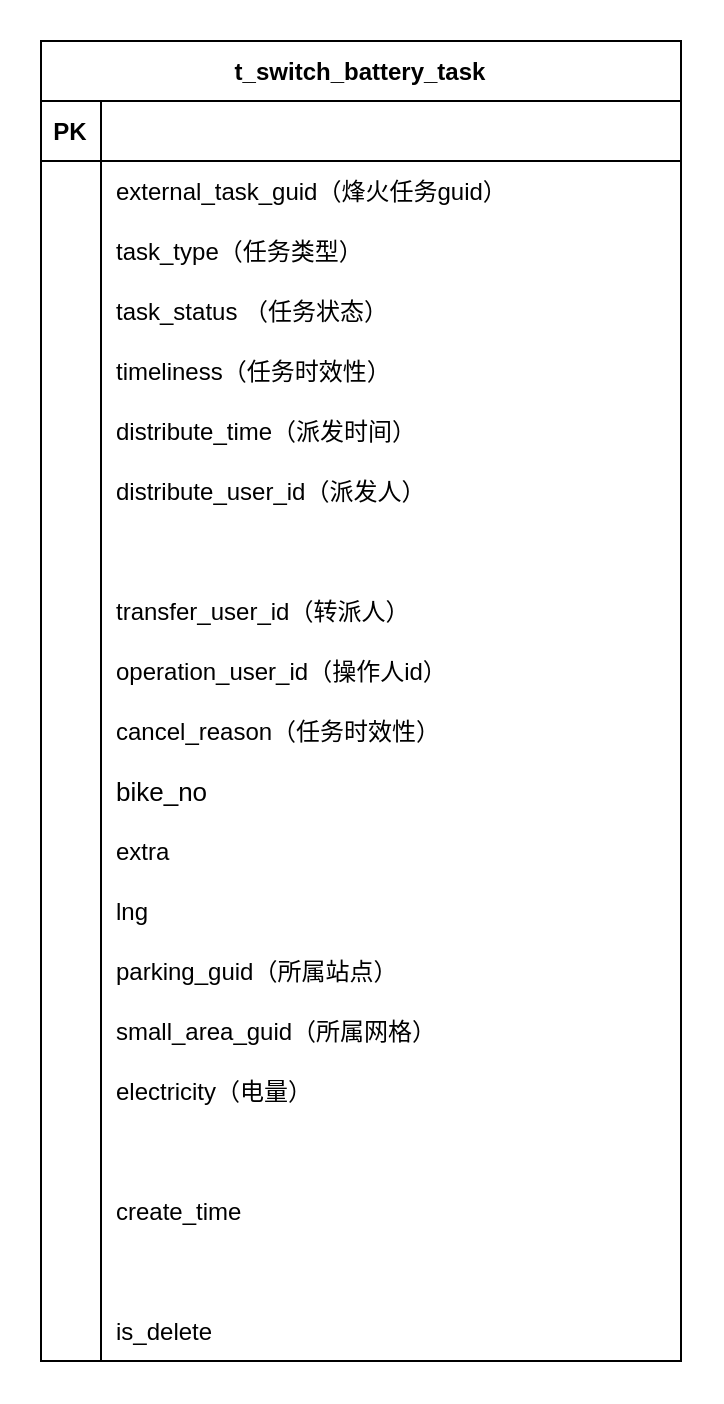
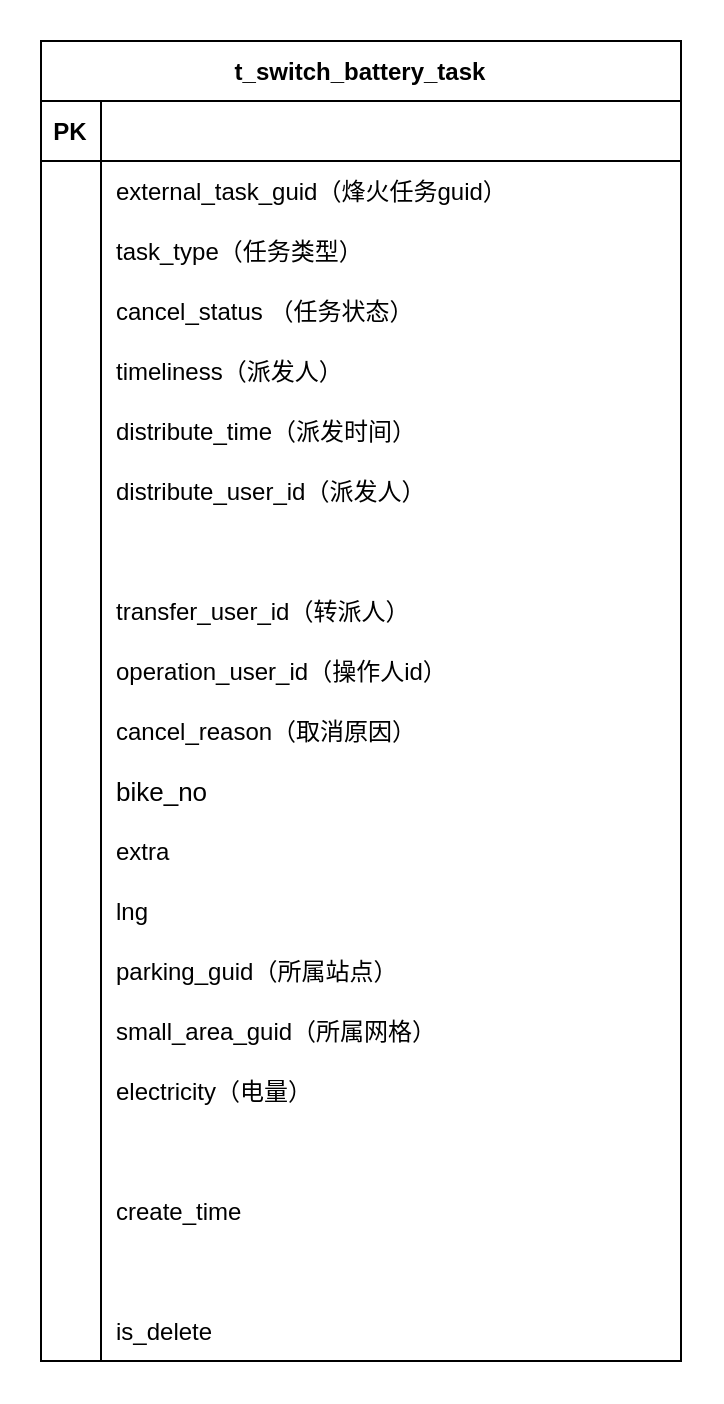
  <mxCell id="0" />
  <mxCell id="1" parent="0" />
  <mxCell id="2" value="t_switch_battery_task" style="shape=table;startSize=30;container=1;collapsible=1;childLayout=tableLayout;fixedRows=1;rowLines=0;fontStyle=1;align=center;resizeLast=1;" vertex="1" parent="1"><mxGeometry x="20" y="20" width="320" height="660" as="geometry" /></mxCell>
  <mxCell id="3" value="" style="shape=partialRectangle;collapsible=0;dropTarget=0;pointerEvents=0;fillColor=none;top=0;left=0;bottom=1;right=0;points=[[0,0.5],[1,0.5]];portConstraint=eastwest;" vertex="1" parent="2"><mxGeometry y="30" width="320" height="30" as="geometry" /></mxCell>
  <mxCell id="4" value="PK" style="shape=partialRectangle;connectable=0;fillColor=none;top=0;left=0;bottom=0;right=0;fontStyle=1;overflow=hidden;" vertex="1" parent="3"><mxGeometry width="30" height="30" as="geometry" /></mxCell>
  <mxCell id="5" value="" style="shape=partialRectangle;collapsible=0;dropTarget=0;pointerEvents=0;fillColor=none;top=0;left=0;bottom=0;right=0;points=[[0,0.5],[1,0.5]];portConstraint=eastwest;fontSize=13;" vertex="1" parent="2"><mxGeometry y="60" width="320" height="30" as="geometry" /></mxCell>
  <mxCell id="6" value="" style="shape=partialRectangle;connectable=0;fillColor=none;top=0;left=0;bottom=0;right=0;editable=1;overflow=hidden;" vertex="1" parent="5"><mxGeometry width="30" height="30" as="geometry" /></mxCell>
  <mxCell id="7" value="external_task_guid（烽火任务guid）" style="shape=partialRectangle;connectable=0;fillColor=none;top=0;left=0;bottom=0;right=0;align=left;spacingLeft=6;overflow=hidden;" vertex="1" parent="5"><mxGeometry x="30" width="290" height="30" as="geometry" /></mxCell>
  <mxCell id="8" value="" style="shape=partialRectangle;collapsible=0;dropTarget=0;pointerEvents=0;fillColor=none;top=0;left=0;bottom=0;right=0;points=[[0,0.5],[1,0.5]];portConstraint=eastwest;" vertex="1" parent="2"><mxGeometry y="90" width="320" height="30" as="geometry" /></mxCell>
  <mxCell id="9" value="" style="shape=partialRectangle;connectable=0;fillColor=none;top=0;left=0;bottom=0;right=0;editable=1;overflow=hidden;" vertex="1" parent="8"><mxGeometry width="30" height="30" as="geometry" /></mxCell>
  <mxCell id="10" value="task_type（任务类型）" style="shape=partialRectangle;connectable=0;fillColor=none;top=0;left=0;bottom=0;right=0;align=left;spacingLeft=6;overflow=hidden;" vertex="1" parent="8"><mxGeometry x="30" width="290" height="30" as="geometry" /></mxCell>
  <mxCell id="11" value="" style="shape=partialRectangle;collapsible=0;dropTarget=0;pointerEvents=0;fillColor=none;top=0;left=0;bottom=0;right=0;points=[[0,0.5],[1,0.5]];portConstraint=eastwest;" vertex="1" parent="2"><mxGeometry y="120" width="320" height="30" as="geometry" /></mxCell>
  <mxCell id="12" value="" style="shape=partialRectangle;connectable=0;fillColor=none;top=0;left=0;bottom=0;right=0;editable=1;overflow=hidden;" vertex="1" parent="11"><mxGeometry width="30" height="30" as="geometry" /></mxCell>
- <mxCell id="13" value="task_status （任务状态）" style="shape=partialRectangle;connectable=0;fillColor=none;top=0;left=0;bottom=0;right=0;align=left;spacingLeft=6;overflow=hidden;" vertex="1" parent="11"><mxGeometry x="30" width="290" height="30" as="geometry" /></mxCell>
+ <mxCell id="13" value="cancel_status （任务状态）" style="shape=partialRectangle;connectable=0;fillColor=none;top=0;left=0;bottom=0;right=0;align=left;spacingLeft=6;overflow=hidden;" vertex="1" parent="11"><mxGeometry x="30" width="290" height="30" as="geometry" /></mxCell>
  <mxCell id="14" value="" style="shape=partialRectangle;collapsible=0;dropTarget=0;pointerEvents=0;fillColor=none;top=0;left=0;bottom=0;right=0;points=[[0,0.5],[1,0.5]];portConstraint=eastwest;fontSize=13;" vertex="1" parent="2"><mxGeometry y="150" width="320" height="30" as="geometry" /></mxCell>
  <mxCell id="15" value="" style="shape=partialRectangle;connectable=0;fillColor=none;top=0;left=0;bottom=0;right=0;editable=1;overflow=hidden;" vertex="1" parent="14"><mxGeometry width="30" height="30" as="geometry" /></mxCell>
- <mxCell id="16" value="timeliness（任务时效性）" style="shape=partialRectangle;connectable=0;fillColor=none;top=0;left=0;bottom=0;right=0;align=left;spacingLeft=6;overflow=hidden;" vertex="1" parent="14"><mxGeometry x="30" width="290" height="30" as="geometry" /></mxCell>
+ <mxCell id="16" value="timeliness（派发人）" style="shape=partialRectangle;connectable=0;fillColor=none;top=0;left=0;bottom=0;right=0;align=left;spacingLeft=6;overflow=hidden;" vertex="1" parent="14"><mxGeometry x="30" width="290" height="30" as="geometry" /></mxCell>
  <mxCell id="17" value="" style="shape=partialRectangle;collapsible=0;dropTarget=0;pointerEvents=0;fillColor=none;top=0;left=0;bottom=0;right=0;points=[[0,0.5],[1,0.5]];portConstraint=eastwest;fontSize=13;" vertex="1" parent="2"><mxGeometry y="180" width="320" height="30" as="geometry" /></mxCell>
  <mxCell id="18" value="" style="shape=partialRectangle;connectable=0;fillColor=none;top=0;left=0;bottom=0;right=0;editable=1;overflow=hidden;" vertex="1" parent="17"><mxGeometry width="30" height="30" as="geometry" /></mxCell>
  <mxCell id="19" value="distribute_time（派发时间）" style="shape=partialRectangle;connectable=0;fillColor=none;top=0;left=0;bottom=0;right=0;align=left;spacingLeft=6;overflow=hidden;" vertex="1" parent="17"><mxGeometry x="30" width="290" height="30" as="geometry" /></mxCell>
  <mxCell id="20" value="" style="shape=partialRectangle;collapsible=0;dropTarget=0;pointerEvents=0;fillColor=none;top=0;left=0;bottom=0;right=0;points=[[0,0.5],[1,0.5]];portConstraint=eastwest;fontSize=13;" vertex="1" parent="2"><mxGeometry y="210" width="320" height="30" as="geometry" /></mxCell>
  <mxCell id="21" value="" style="shape=partialRectangle;connectable=0;fillColor=none;top=0;left=0;bottom=0;right=0;editable=1;overflow=hidden;" vertex="1" parent="20"><mxGeometry width="30" height="30" as="geometry" /></mxCell>
  <mxCell id="22" value="distribute_user_id（派发人）" style="shape=partialRectangle;connectable=0;fillColor=none;top=0;left=0;bottom=0;right=0;align=left;spacingLeft=6;overflow=hidden;" vertex="1" parent="20"><mxGeometry x="30" width="290" height="30" as="geometry" /></mxCell>
  <mxCell id="23" value="" style="shape=partialRectangle;collapsible=0;dropTarget=0;pointerEvents=0;fillColor=none;top=0;left=0;bottom=0;right=0;points=[[0,0.5],[1,0.5]];portConstraint=eastwest;fontSize=13;" vertex="1" parent="2"><mxGeometry y="240" width="320" height="30" as="geometry" /></mxCell>
  <mxCell id="24" value="" style="shape=partialRectangle;connectable=0;fillColor=none;top=0;left=0;bottom=0;right=0;editable=1;overflow=hidden;" vertex="1" parent="23"><mxGeometry width="30" height="30" as="geometry" /></mxCell>
  <mxCell id="25" value="" style="shape=partialRectangle;collapsible=0;dropTarget=0;pointerEvents=0;fillColor=none;top=0;left=0;bottom=0;right=0;points=[[0,0.5],[1,0.5]];portConstraint=eastwest;fontSize=13;" vertex="1" parent="2"><mxGeometry y="270" width="320" height="30" as="geometry" /></mxCell>
  <mxCell id="26" value="" style="shape=partialRectangle;connectable=0;fillColor=none;top=0;left=0;bottom=0;right=0;editable=1;overflow=hidden;" vertex="1" parent="25"><mxGeometry width="30" height="30" as="geometry" /></mxCell>
  <mxCell id="27" value="transfer_user_id（转派人）" style="shape=partialRectangle;connectable=0;fillColor=none;top=0;left=0;bottom=0;right=0;align=left;spacingLeft=6;overflow=hidden;" vertex="1" parent="25"><mxGeometry x="30" width="290" height="30" as="geometry" /></mxCell>
  <mxCell id="28" value="" style="shape=partialRectangle;collapsible=0;dropTarget=0;pointerEvents=0;fillColor=none;top=0;left=0;bottom=0;right=0;points=[[0,0.5],[1,0.5]];portConstraint=eastwest;fontSize=13;" vertex="1" parent="2"><mxGeometry y="300" width="320" height="30" as="geometry" /></mxCell>
  <mxCell id="29" value="" style="shape=partialRectangle;connectable=0;fillColor=none;top=0;left=0;bottom=0;right=0;editable=1;overflow=hidden;" vertex="1" parent="28"><mxGeometry width="30" height="30" as="geometry" /></mxCell>
  <mxCell id="30" value="operation_user_id（操作人id）" style="shape=partialRectangle;connectable=0;fillColor=none;top=0;left=0;bottom=0;right=0;align=left;spacingLeft=6;overflow=hidden;" vertex="1" parent="28"><mxGeometry x="30" width="290" height="30" as="geometry" /></mxCell>
  <mxCell id="31" value="" style="shape=partialRectangle;collapsible=0;dropTarget=0;pointerEvents=0;fillColor=none;top=0;left=0;bottom=0;right=0;points=[[0,0.5],[1,0.5]];portConstraint=eastwest;fontSize=13;" vertex="1" parent="2"><mxGeometry y="330" width="320" height="30" as="geometry" /></mxCell>
  <mxCell id="32" value="" style="shape=partialRectangle;connectable=0;fillColor=none;top=0;left=0;bottom=0;right=0;editable=1;overflow=hidden;" vertex="1" parent="31"><mxGeometry width="30" height="30" as="geometry" /></mxCell>
- <mxCell id="33" value="cancel_reason（任务时效性）" style="shape=partialRectangle;connectable=0;fillColor=none;top=0;left=0;bottom=0;right=0;align=left;spacingLeft=6;overflow=hidden;" vertex="1" parent="31"><mxGeometry x="30" width="290" height="30" as="geometry" /></mxCell>
+ <mxCell id="33" value="cancel_reason（取消原因）" style="shape=partialRectangle;connectable=0;fillColor=none;top=0;left=0;bottom=0;right=0;align=left;spacingLeft=6;overflow=hidden;" vertex="1" parent="31"><mxGeometry x="30" width="290" height="30" as="geometry" /></mxCell>
  <mxCell id="34" value="" style="shape=partialRectangle;collapsible=0;dropTarget=0;pointerEvents=0;fillColor=none;top=0;left=0;bottom=0;right=0;points=[[0,0.5],[1,0.5]];portConstraint=eastwest;" vertex="1" parent="2"><mxGeometry y="360" width="320" height="30" as="geometry" /></mxCell>
  <mxCell id="35" value="" style="shape=partialRectangle;connectable=0;fillColor=none;top=0;left=0;bottom=0;right=0;editable=1;overflow=hidden;" vertex="1" parent="34"><mxGeometry width="30" height="30" as="geometry" /></mxCell>
  <mxCell id="36" value="bike_no" style="shape=partialRectangle;connectable=0;fillColor=none;top=0;left=0;bottom=0;right=0;align=left;spacingLeft=6;overflow=hidden;fontSize=13;" vertex="1" parent="34"><mxGeometry x="30" width="290" height="30" as="geometry" /></mxCell>
  <mxCell id="37" value="" style="shape=partialRectangle;collapsible=0;dropTarget=0;pointerEvents=0;fillColor=none;top=0;left=0;bottom=0;right=0;points=[[0,0.5],[1,0.5]];portConstraint=eastwest;fontSize=13;" vertex="1" parent="2"><mxGeometry y="390" width="320" height="30" as="geometry" /></mxCell>
  <mxCell id="38" value="" style="shape=partialRectangle;connectable=0;fillColor=none;top=0;left=0;bottom=0;right=0;editable=1;overflow=hidden;" vertex="1" parent="37"><mxGeometry width="30" height="30" as="geometry" /></mxCell>
  <mxCell id="39" value="extra" style="shape=partialRectangle;connectable=0;fillColor=none;top=0;left=0;bottom=0;right=0;align=left;spacingLeft=6;overflow=hidden;" vertex="1" parent="37"><mxGeometry x="30" width="290" height="30" as="geometry" /></mxCell>
  <mxCell id="40" value="" style="shape=partialRectangle;collapsible=0;dropTarget=0;pointerEvents=0;fillColor=none;top=0;left=0;bottom=0;right=0;points=[[0,0.5],[1,0.5]];portConstraint=eastwest;fontSize=13;" vertex="1" parent="2"><mxGeometry y="420" width="320" height="30" as="geometry" /></mxCell>
  <mxCell id="41" value="" style="shape=partialRectangle;connectable=0;fillColor=none;top=0;left=0;bottom=0;right=0;editable=1;overflow=hidden;" vertex="1" parent="40"><mxGeometry width="30" height="30" as="geometry" /></mxCell>
  <mxCell id="42" value="lng" style="shape=partialRectangle;connectable=0;fillColor=none;top=0;left=0;bottom=0;right=0;align=left;spacingLeft=6;overflow=hidden;" vertex="1" parent="40"><mxGeometry x="30" width="290" height="30" as="geometry" /></mxCell>
  <mxCell id="43" value="" style="shape=partialRectangle;collapsible=0;dropTarget=0;pointerEvents=0;fillColor=none;top=0;left=0;bottom=0;right=0;points=[[0,0.5],[1,0.5]];portConstraint=eastwest;fontSize=13;" vertex="1" parent="2"><mxGeometry y="450" width="320" height="30" as="geometry" /></mxCell>
  <mxCell id="44" value="" style="shape=partialRectangle;connectable=0;fillColor=none;top=0;left=0;bottom=0;right=0;editable=1;overflow=hidden;" vertex="1" parent="43"><mxGeometry width="30" height="30" as="geometry" /></mxCell>
  <mxCell id="45" value="parking_guid（所属站点）" style="shape=partialRectangle;connectable=0;fillColor=none;top=0;left=0;bottom=0;right=0;align=left;spacingLeft=6;overflow=hidden;" vertex="1" parent="43"><mxGeometry x="30" width="290" height="30" as="geometry" /></mxCell>
  <mxCell id="46" value="" style="shape=partialRectangle;collapsible=0;dropTarget=0;pointerEvents=0;fillColor=none;top=0;left=0;bottom=0;right=0;points=[[0,0.5],[1,0.5]];portConstraint=eastwest;fontSize=13;" vertex="1" parent="2"><mxGeometry y="480" width="320" height="30" as="geometry" /></mxCell>
  <mxCell id="47" value="" style="shape=partialRectangle;connectable=0;fillColor=none;top=0;left=0;bottom=0;right=0;editable=1;overflow=hidden;" vertex="1" parent="46"><mxGeometry width="30" height="30" as="geometry" /></mxCell>
  <mxCell id="48" value="small_area_guid（所属网格）" style="shape=partialRectangle;connectable=0;fillColor=none;top=0;left=0;bottom=0;right=0;align=left;spacingLeft=6;overflow=hidden;" vertex="1" parent="46"><mxGeometry x="30" width="290" height="30" as="geometry" /></mxCell>
  <mxCell id="49" value="" style="shape=partialRectangle;collapsible=0;dropTarget=0;pointerEvents=0;fillColor=none;top=0;left=0;bottom=0;right=0;points=[[0,0.5],[1,0.5]];portConstraint=eastwest;fontSize=13;" vertex="1" parent="2"><mxGeometry y="510" width="320" height="30" as="geometry" /></mxCell>
  <mxCell id="50" value="" style="shape=partialRectangle;connectable=0;fillColor=none;top=0;left=0;bottom=0;right=0;editable=1;overflow=hidden;" vertex="1" parent="49"><mxGeometry width="30" height="30" as="geometry" /></mxCell>
  <mxCell id="51" value="electricity（电量）" style="shape=partialRectangle;connectable=0;fillColor=none;top=0;left=0;bottom=0;right=0;align=left;spacingLeft=6;overflow=hidden;" vertex="1" parent="49"><mxGeometry x="30" width="290" height="30" as="geometry" /></mxCell>
  <mxCell id="52" value="" style="shape=partialRectangle;collapsible=0;dropTarget=0;pointerEvents=0;fillColor=none;top=0;left=0;bottom=0;right=0;points=[[0,0.5],[1,0.5]];portConstraint=eastwest;fontSize=13;" vertex="1" parent="2"><mxGeometry y="540" width="320" height="30" as="geometry" /></mxCell>
  <mxCell id="53" value="" style="shape=partialRectangle;connectable=0;fillColor=none;top=0;left=0;bottom=0;right=0;editable=1;overflow=hidden;" vertex="1" parent="52"><mxGeometry width="30" height="30" as="geometry" /></mxCell>
  <mxCell id="54" value="" style="shape=partialRectangle;collapsible=0;dropTarget=0;pointerEvents=0;fillColor=none;top=0;left=0;bottom=0;right=0;points=[[0,0.5],[1,0.5]];portConstraint=eastwest;fontSize=13;" vertex="1" parent="2"><mxGeometry y="570" width="320" height="30" as="geometry" /></mxCell>
  <mxCell id="55" value="" style="shape=partialRectangle;connectable=0;fillColor=none;top=0;left=0;bottom=0;right=0;editable=1;overflow=hidden;" vertex="1" parent="54"><mxGeometry width="30" height="30" as="geometry" /></mxCell>
  <mxCell id="56" value="create_time" style="shape=partialRectangle;connectable=0;fillColor=none;top=0;left=0;bottom=0;right=0;align=left;spacingLeft=6;overflow=hidden;" vertex="1" parent="54"><mxGeometry x="30" width="290" height="30" as="geometry" /></mxCell>
  <mxCell id="57" value="" style="shape=partialRectangle;collapsible=0;dropTarget=0;pointerEvents=0;fillColor=none;top=0;left=0;bottom=0;right=0;points=[[0,0.5],[1,0.5]];portConstraint=eastwest;fontSize=13;" vertex="1" parent="2"><mxGeometry y="600" width="320" height="30" as="geometry" /></mxCell>
  <mxCell id="58" value="" style="shape=partialRectangle;connectable=0;fillColor=none;top=0;left=0;bottom=0;right=0;editable=1;overflow=hidden;" vertex="1" parent="57"><mxGeometry width="30" height="30" as="geometry" /></mxCell>
  <mxCell id="59" value="" style="shape=partialRectangle;collapsible=0;dropTarget=0;pointerEvents=0;fillColor=none;top=0;left=0;bottom=0;right=0;points=[[0,0.5],[1,0.5]];portConstraint=eastwest;fontSize=13;" vertex="1" parent="2"><mxGeometry y="630" width="320" height="30" as="geometry" /></mxCell>
  <mxCell id="60" value="" style="shape=partialRectangle;connectable=0;fillColor=none;top=0;left=0;bottom=0;right=0;editable=1;overflow=hidden;" vertex="1" parent="59"><mxGeometry width="30" height="30" as="geometry" /></mxCell>
  <mxCell id="61" value="is_delete" style="shape=partialRectangle;connectable=0;fillColor=none;top=0;left=0;bottom=0;right=0;align=left;spacingLeft=6;overflow=hidden;" vertex="1" parent="59"><mxGeometry x="30" width="290" height="30" as="geometry" /></mxCell>
